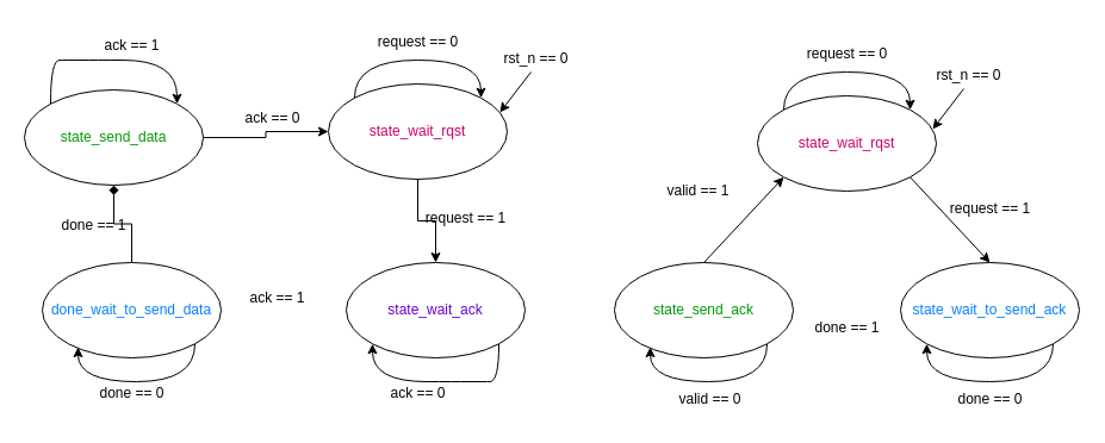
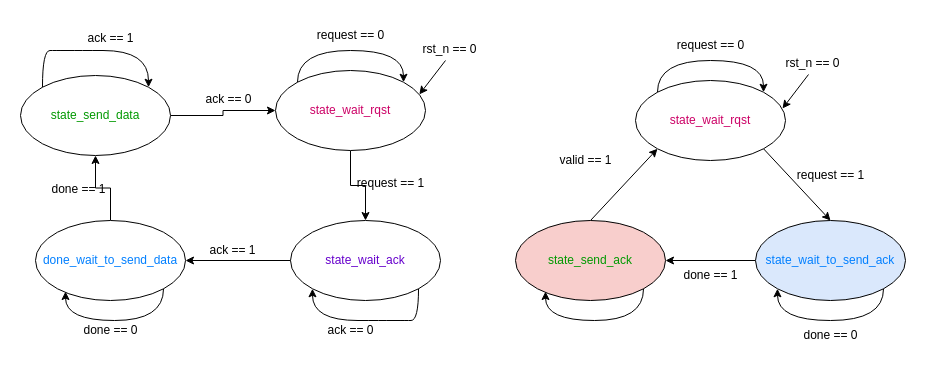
  <mxCell id="0" />
  <mxCell id="1" parent="0" />
  <mxCell id="2" style="edgeStyle=orthogonalEdgeStyle;rounded=0;orthogonalLoop=1;jettySize=auto;html=1;exitX=0.5;exitY=1;exitDx=0;exitDy=0;entryX=0.5;entryY=0;entryDx=0;entryDy=0;" edge="1" parent="1" source="3" target="6"><mxGeometry relative="1" as="geometry" /></mxCell>
  <mxCell id="3" value="&lt;font color=&quot;#cc0066&quot;&gt;state_wait_rqst&lt;/font&gt;" style="ellipse;whiteSpace=wrap;html=1;" vertex="1" parent="1"><mxGeometry x="275" y="70" width="150" height="80" as="geometry" /></mxCell>
- <mxCell id="4" style="edgeStyle=orthogonalEdgeStyle;rounded=0;orthogonalLoop=1;jettySize=auto;html=1;exitX=0.5;exitY=0;exitDx=0;exitDy=0;entryX=0.5;entryY=1;entryDx=0;entryDy=0;endArrow=diamond;" edge="1" parent="1" source="5" target="17"><mxGeometry relative="1" as="geometry" /></mxCell>
+ <mxCell id="4" style="edgeStyle=orthogonalEdgeStyle;rounded=0;orthogonalLoop=1;jettySize=auto;html=1;exitX=0.5;exitY=0;exitDx=0;exitDy=0;entryX=0.5;entryY=1;entryDx=0;entryDy=0;" edge="1" parent="1" source="5" target="17"><mxGeometry relative="1" as="geometry" /></mxCell>
  <mxCell id="5" value="&lt;font color=&quot;#007fff&quot;&gt;done_wait_to_send_data&lt;/font&gt;" style="ellipse;whiteSpace=wrap;html=1;" vertex="1" parent="1"><mxGeometry x="35" y="220" width="150" height="80" as="geometry" /></mxCell>
  <mxCell id="6" value="&lt;font color=&quot;#6600cc&quot;&gt;state_wait_ack&lt;/font&gt;" style="ellipse;whiteSpace=wrap;html=1;" vertex="1" parent="1"><mxGeometry x="290" y="220" width="150" height="80" as="geometry" /></mxCell>
  <mxCell id="7" value="done == 1" style="text;html=1;align=center;verticalAlign=middle;resizable=0;points=[];autosize=1;strokeColor=none;fillColor=none;" vertex="1" parent="1"><mxGeometry x="38" y="174" width="80" height="30" as="geometry" /></mxCell>
  <mxCell id="8" value="request == 1" style="text;html=1;align=center;verticalAlign=middle;resizable=0;points=[];autosize=1;strokeColor=none;fillColor=none;" vertex="1" parent="1"><mxGeometry x="345" y="168" width="90" height="30" as="geometry" /></mxCell>
  <mxCell id="9" style="edgeStyle=orthogonalEdgeStyle;rounded=0;orthogonalLoop=1;jettySize=auto;html=1;exitX=0;exitY=0;exitDx=0;exitDy=0;entryX=1;entryY=0;entryDx=0;entryDy=0;curved=1;" edge="1" parent="1" source="3" target="3"><mxGeometry relative="1" as="geometry"><Array as="points"><mxPoint x="297" y="50" /><mxPoint x="403" y="50" /></Array></mxGeometry></mxCell>
  <mxCell id="10" style="edgeStyle=orthogonalEdgeStyle;rounded=0;orthogonalLoop=1;jettySize=auto;html=1;exitX=1;exitY=1;exitDx=0;exitDy=0;entryX=0.2;entryY=0.888;entryDx=0;entryDy=0;entryPerimeter=0;curved=1;" edge="1" parent="1" source="5" target="5"><mxGeometry relative="1" as="geometry"><Array as="points"><mxPoint x="163" y="320" /><mxPoint x="65" y="320" /></Array></mxGeometry></mxCell>
  <mxCell id="11" style="edgeStyle=orthogonalEdgeStyle;rounded=0;orthogonalLoop=1;jettySize=auto;html=1;exitX=1;exitY=1;exitDx=0;exitDy=0;entryX=0;entryY=1;entryDx=0;entryDy=0;curved=1;" edge="1" parent="1" source="6" target="6"><mxGeometry relative="1" as="geometry"><Array as="points"><mxPoint x="403" y="320" /><mxPoint x="297" y="320" /></Array></mxGeometry></mxCell>
  <mxCell id="12" value="request == 0" style="text;html=1;align=center;verticalAlign=middle;resizable=0;points=[];autosize=1;strokeColor=none;fillColor=none;" vertex="1" parent="1"><mxGeometry x="305" y="20" width="90" height="30" as="geometry" /></mxCell>
  <mxCell id="13" value="done == 0" style="text;html=1;align=center;verticalAlign=middle;resizable=0;points=[];autosize=1;strokeColor=none;fillColor=none;" vertex="1" parent="1"><mxGeometry x="70" y="315" width="80" height="30" as="geometry" /></mxCell>
  <mxCell id="14" value="ack == 0" style="text;html=1;align=center;verticalAlign=middle;resizable=0;points=[];autosize=1;strokeColor=none;fillColor=none;" vertex="1" parent="1"><mxGeometry x="315" y="315" width="70" height="30" as="geometry" /></mxCell>
  <mxCell id="15" value="rst_n == 0" style="text;html=1;align=center;verticalAlign=middle;resizable=0;points=[];autosize=1;strokeColor=none;fillColor=none;" vertex="1" parent="1"><mxGeometry x="409" y="34" width="80" height="30" as="geometry" /></mxCell>
  <mxCell id="16" style="edgeStyle=orthogonalEdgeStyle;rounded=0;orthogonalLoop=1;jettySize=auto;html=1;exitX=1;exitY=0.5;exitDx=0;exitDy=0;entryX=0;entryY=0.5;entryDx=0;entryDy=0;" edge="1" parent="1" source="17" target="3"><mxGeometry relative="1" as="geometry" /></mxCell>
  <mxCell id="17" value="&lt;font color=&quot;#009900&quot;&gt;state_send_data&lt;/font&gt;" style="ellipse;whiteSpace=wrap;html=1;" vertex="1" parent="1"><mxGeometry x="20" y="75" width="150" height="80" as="geometry" /></mxCell>
  <mxCell id="18" style="edgeStyle=orthogonalEdgeStyle;rounded=0;orthogonalLoop=1;jettySize=auto;html=1;exitX=0;exitY=0;exitDx=0;exitDy=0;entryX=1;entryY=0;entryDx=0;entryDy=0;curved=1;" edge="1" parent="1" source="17" target="17"><mxGeometry relative="1" as="geometry"><Array as="points"><mxPoint x="57" y="50" /><mxPoint x="163" y="50" /></Array></mxGeometry></mxCell>
  <mxCell id="19" value="ack == 1" style="text;html=1;align=center;verticalAlign=middle;resizable=0;points=[];autosize=1;strokeColor=none;fillColor=none;" vertex="1" parent="1"><mxGeometry x="75" y="23" width="70" height="30" as="geometry" /></mxCell>
+ <mxCell id="20" style="edgeStyle=orthogonalEdgeStyle;rounded=0;orthogonalLoop=1;jettySize=auto;html=1;exitX=0;exitY=0.5;exitDx=0;exitDy=0;entryX=1;entryY=0.5;entryDx=0;entryDy=0;" edge="1" parent="1" source="6" target="5"><mxGeometry relative="1" as="geometry" /></mxCell>
  <mxCell id="21" value="ack == 0" style="text;html=1;align=center;verticalAlign=middle;resizable=0;points=[];autosize=1;strokeColor=none;fillColor=none;" vertex="1" parent="1"><mxGeometry x="193" y="84" width="70" height="30" as="geometry" /></mxCell>
  <mxCell id="22" value="ack == 1" style="text;html=1;align=center;verticalAlign=middle;resizable=0;points=[];autosize=1;strokeColor=none;fillColor=none;" vertex="1" parent="1"><mxGeometry x="197" y="235" width="70" height="30" as="geometry" /></mxCell>
  <mxCell id="23" value="" style="endArrow=classic;html=1;rounded=0;entryX=0.959;entryY=0.299;entryDx=0;entryDy=0;entryPerimeter=0;" edge="1" parent="1" target="3"><mxGeometry width="50" height="50" relative="1" as="geometry"><mxPoint x="445" y="60" as="sourcePoint" /><mxPoint x="505" y="20" as="targetPoint" /></mxGeometry></mxCell>
  <mxCell id="24" style="rounded=0;orthogonalLoop=1;jettySize=auto;html=1;exitX=0;exitY=1;exitDx=0;exitDy=0;entryX=0.5;entryY=0;entryDx=0;entryDy=0;endArrow=none;endFill=0;startArrow=classic;startFill=1;" edge="1" parent="1" source="25" target="27"><mxGeometry relative="1" as="geometry" /></mxCell>
  <mxCell id="25" value="&lt;font color=&quot;#cc0066&quot;&gt;state_wait_rqst&lt;/font&gt;" style="ellipse;whiteSpace=wrap;html=1;" vertex="1" parent="1"><mxGeometry x="635" y="80" width="150" height="80" as="geometry" /></mxCell>
- <mxCell id="27" value="&lt;font color=&quot;#009900&quot;&gt;state_send_ack&lt;/font&gt;" style="ellipse;whiteSpace=wrap;html=1;" vertex="1" parent="1"><mxGeometry x="515" y="220" width="150" height="80" as="geometry" /></mxCell>
+ <mxCell id="26" style="edgeStyle=orthogonalEdgeStyle;rounded=0;orthogonalLoop=1;jettySize=auto;html=1;exitX=1;exitY=0.5;exitDx=0;exitDy=0;entryX=0;entryY=0.5;entryDx=0;entryDy=0;endArrow=none;endFill=0;startArrow=classic;startFill=1;" edge="1" parent="1" source="27" target="29"><mxGeometry relative="1" as="geometry" /></mxCell>
+ <mxCell id="27" value="&lt;font color=&quot;#009900&quot;&gt;state_send_ack&lt;/font&gt;" style="ellipse;whiteSpace=wrap;html=1;fillColor=#f8cecc;" vertex="1" parent="1"><mxGeometry x="515" y="220" width="150" height="80" as="geometry" /></mxCell>
  <mxCell id="28" style="rounded=0;orthogonalLoop=1;jettySize=auto;html=1;exitX=0.5;exitY=0;exitDx=0;exitDy=0;entryX=1;entryY=1;entryDx=0;entryDy=0;endArrow=none;endFill=0;startArrow=classic;startFill=1;" edge="1" parent="1" source="29" target="25"><mxGeometry relative="1" as="geometry" /></mxCell>
- <mxCell id="29" value="&lt;font color=&quot;#007fff&quot;&gt;state_wait_to_send_ack&lt;/font&gt;" style="ellipse;whiteSpace=wrap;html=1;" vertex="1" parent="1"><mxGeometry x="755" y="220" width="150" height="80" as="geometry" /></mxCell>
+ <mxCell id="29" value="&lt;font color=&quot;#007fff&quot;&gt;state_wait_to_send_ack&lt;/font&gt;" style="ellipse;whiteSpace=wrap;html=1;fillColor=#dae8fc;" vertex="1" parent="1"><mxGeometry x="755" y="220" width="150" height="80" as="geometry" /></mxCell>
  <mxCell id="30" value="valid == 1" style="text;html=1;align=center;verticalAlign=middle;resizable=0;points=[];autosize=1;strokeColor=none;fillColor=none;" vertex="1" parent="1"><mxGeometry x="545" y="145" width="80" height="30" as="geometry" /></mxCell>
  <mxCell id="31" value="request == 1" style="text;html=1;align=center;verticalAlign=middle;resizable=0;points=[];autosize=1;strokeColor=none;fillColor=none;" vertex="1" parent="1"><mxGeometry x="785" y="160" width="90" height="30" as="geometry" /></mxCell>
  <mxCell id="32" value="done == 1" style="text;html=1;align=center;verticalAlign=middle;resizable=0;points=[];autosize=1;strokeColor=none;fillColor=none;" vertex="1" parent="1"><mxGeometry x="670" y="260" width="80" height="30" as="geometry" /></mxCell>
  <mxCell id="33" style="edgeStyle=orthogonalEdgeStyle;rounded=0;orthogonalLoop=1;jettySize=auto;html=1;exitX=0;exitY=0;exitDx=0;exitDy=0;entryX=1;entryY=0;entryDx=0;entryDy=0;curved=1;" edge="1" parent="1" source="25" target="25"><mxGeometry relative="1" as="geometry"><Array as="points"><mxPoint x="657" y="60" /><mxPoint x="763" y="60" /></Array></mxGeometry></mxCell>
  <mxCell id="34" style="edgeStyle=orthogonalEdgeStyle;rounded=0;orthogonalLoop=1;jettySize=auto;html=1;exitX=1;exitY=1;exitDx=0;exitDy=0;entryX=0.2;entryY=0.888;entryDx=0;entryDy=0;entryPerimeter=0;curved=1;" edge="1" parent="1" source="27" target="27"><mxGeometry relative="1" as="geometry"><Array as="points"><mxPoint x="643" y="320" /><mxPoint x="545" y="320" /></Array></mxGeometry></mxCell>
  <mxCell id="35" style="edgeStyle=orthogonalEdgeStyle;rounded=0;orthogonalLoop=1;jettySize=auto;html=1;exitX=1;exitY=1;exitDx=0;exitDy=0;entryX=0;entryY=1;entryDx=0;entryDy=0;curved=1;" edge="1" parent="1" source="29" target="29"><mxGeometry relative="1" as="geometry"><Array as="points"><mxPoint x="883" y="320" /><mxPoint x="777" y="320" /></Array></mxGeometry></mxCell>
  <mxCell id="36" value="request == 0" style="text;html=1;align=center;verticalAlign=middle;resizable=0;points=[];autosize=1;strokeColor=none;fillColor=none;" vertex="1" parent="1"><mxGeometry x="665" y="30" width="90" height="30" as="geometry" /></mxCell>
- <mxCell id="37" value="valid == 0" style="text;html=1;align=center;verticalAlign=middle;resizable=0;points=[];autosize=1;strokeColor=none;fillColor=none;" vertex="1" parent="1"><mxGeometry x="555" y="320" width="80" height="30" as="geometry" /></mxCell>
  <mxCell id="38" value="done == 0" style="text;html=1;align=center;verticalAlign=middle;resizable=0;points=[];autosize=1;strokeColor=none;fillColor=none;" vertex="1" parent="1"><mxGeometry x="790" y="320" width="80" height="30" as="geometry" /></mxCell>
  <mxCell id="39" value="rst_n == 0" style="text;html=1;align=center;verticalAlign=middle;resizable=0;points=[];autosize=1;strokeColor=none;fillColor=none;" vertex="1" parent="1"><mxGeometry x="772" y="48" width="80" height="30" as="geometry" /></mxCell>
  <mxCell id="40" value="" style="endArrow=classic;html=1;rounded=0;entryX=0.959;entryY=0.299;entryDx=0;entryDy=0;entryPerimeter=0;" edge="1" parent="1"><mxGeometry width="50" height="50" relative="1" as="geometry"><mxPoint x="808" y="74" as="sourcePoint" /><mxPoint x="782" y="108" as="targetPoint" /></mxGeometry></mxCell>
